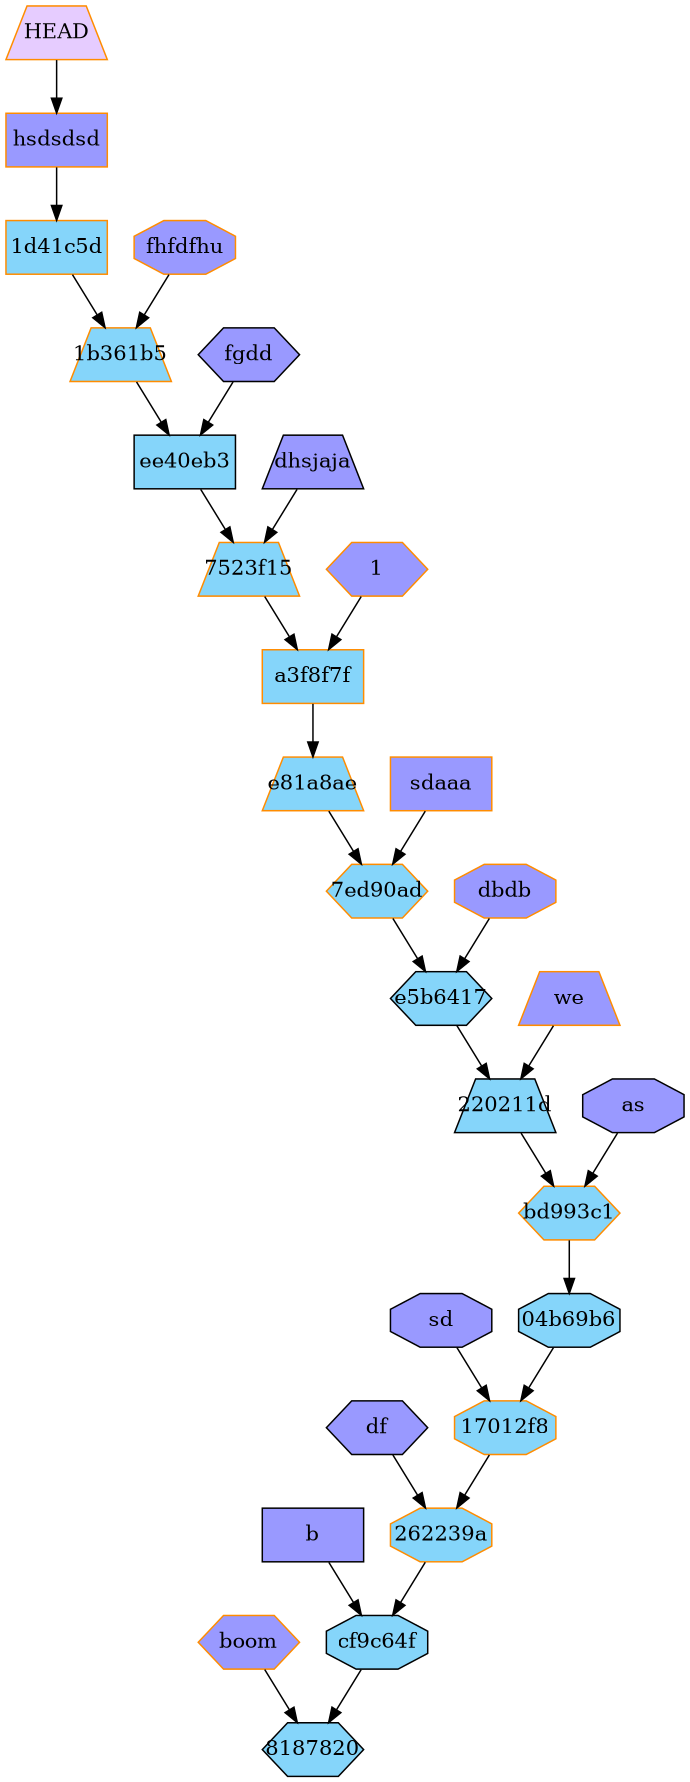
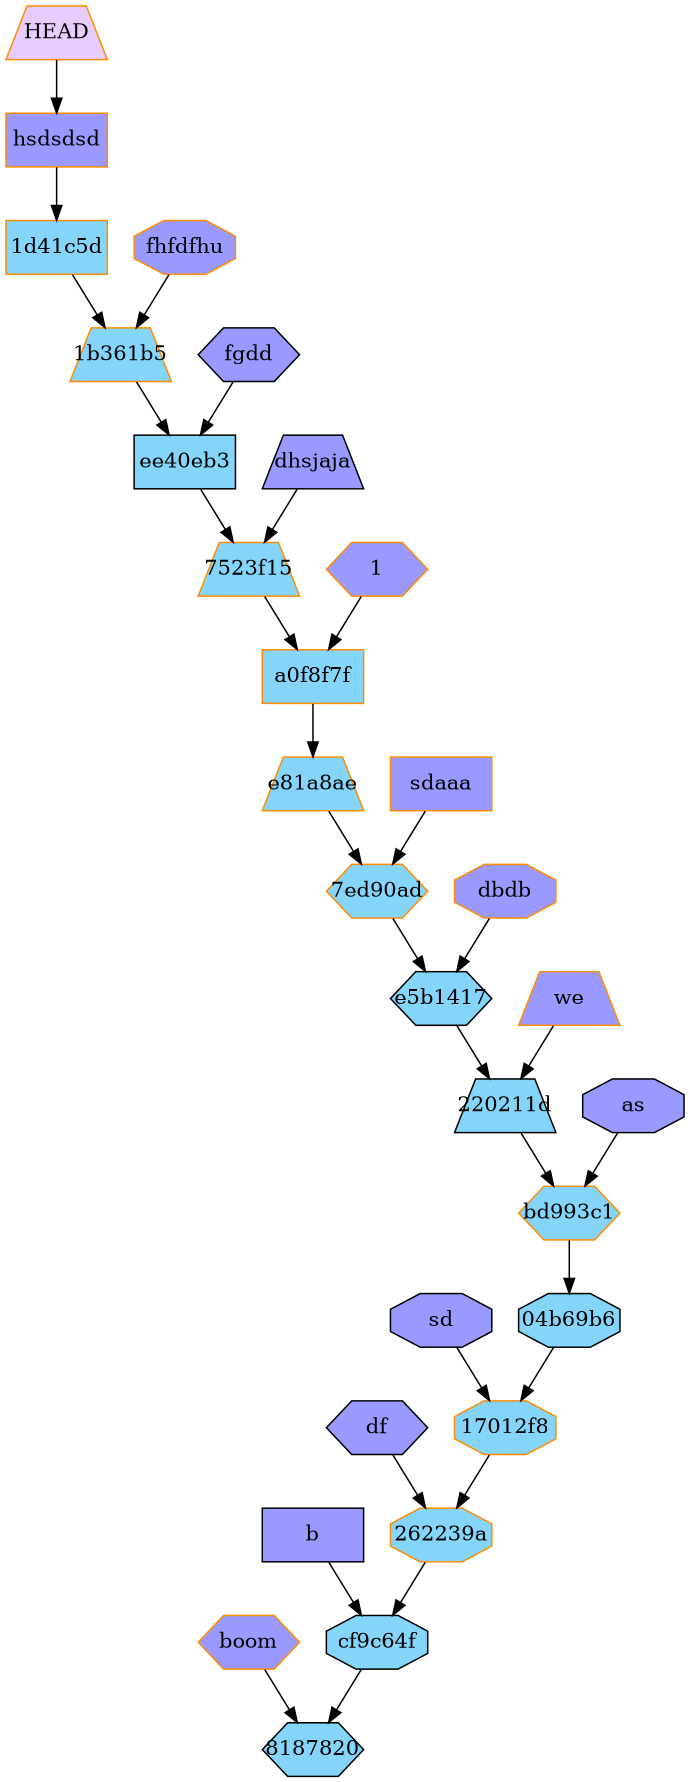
  digraph {
    node [color=darkorange fillcolor="#85d5fa" fixedsize=true shape=octagon style=filled]
    n1 [color=black label="04b69b6" width=0.95]
    n2 [label="17012f8" width=0.95]
    n3 [label="262239a" width=0.95]
    n4 [color=black label=cf9c64f width=0.95]
    n5 [color=black label=8187820 shape=hexagon width=0.95]
    n6 [label="1b361b5" shape=trapezium width=0.95]
    n7 [color=black label=ee40eb3 shape=box width=0.95]
    n8 [label="7523f15" shape=trapezium width=0.95]
-   n9 [label=a3f8f7f shape=box width=0.95]
+   n9 [label=a0f8f7f shape=box width=0.95]
    n10 [label="1d41c5d" shape=box width=0.95]
    n11 [color=black label="220211d" shape=trapezium width=0.95]
    n12 [label=bd993c1 shape=hexagon width=0.95]
    n13 [label=e81a8ae shape=trapezium width=0.95]
    n14 [label="7ed90ad" shape=hexagon width=0.95]
-   n15 [color=black label=e5b6417 shape=hexagon width=0.95]
+   n15 [color=black label=e5b1417 shape=hexagon width=0.95]
    n16 [fillcolor="#9999ff" label=1 shape=hexagon width=0.95]
    n17 [color=black fillcolor="#9999ff" label=as width=0.95]
    n18 [color=black fillcolor="#9999ff" label=b shape=box width=0.95]
    n19 [fillcolor="#9999ff" label=boom shape=hexagon width=0.95]
    n20 [fillcolor="#9999ff" label=dbdb width=0.95]
    n21 [color=black fillcolor="#9999ff" label=df shape=hexagon width=0.95]
    n22 [color=black fillcolor="#9999ff" label=dhsjaja shape=trapezium width=0.95]
    n23 [color=black fillcolor="#9999ff" label=fgdd shape=hexagon width=0.95]
    n24 [fillcolor="#9999ff" label=fhfdfhu width=0.95]
    n25 [fillcolor="#9999ff" label=hsdsdsd shape=box width=0.95]
    n26 [color=black fillcolor="#9999ff" label=sd width=0.95]
    n27 [fillcolor="#9999ff" label=sdaaa shape=box width=0.95]
    n28 [fillcolor="#9999ff" label=we shape=trapezium width=0.95]
    n29 [fillcolor="#e6ccff" label=HEAD shape=trapezium width=0.95]
    n1 -> n2
    n2 -> n3
    n3 -> n4
    n4 -> n5
    n6 -> n7
    n7 -> n8
    n8 -> n9
    n9 -> n13
    n10 -> n6
    n11 -> n12
    n12 -> n1
    n13 -> n14
    n14 -> n15
    n15 -> n11
    n16 -> n9
    n17 -> n12
    n18 -> n4
    n19 -> n5
    n20 -> n15
    n21 -> n3
    n22 -> n8
    n23 -> n7
    n24 -> n6
    n25 -> n10
    n26 -> n2
    n27 -> n14
    n28 -> n11
    n29 -> n25
  }
